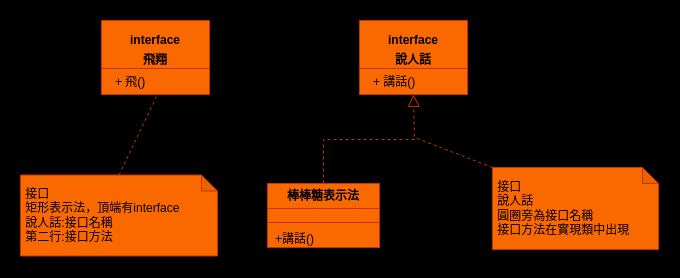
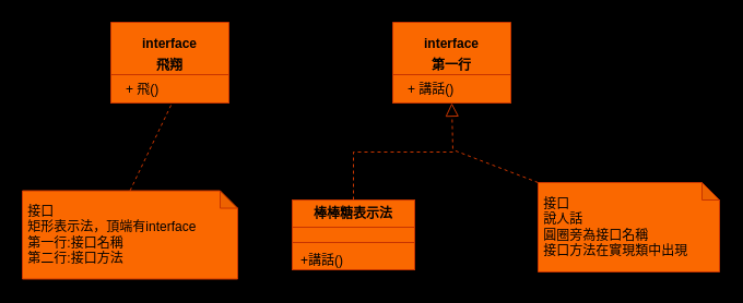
  <mxCell id="0" />
  <mxCell id="1" parent="0" />
  <mxCell id="2" style="edgeStyle=orthogonalEdgeStyle;rounded=0;orthogonalLoop=1;jettySize=auto;html=1;exitX=0.5;exitY=0;exitDx=0;exitDy=0;strokeColor=#C73500;dashed=1;endArrow=block;endFill=0;strokeWidth=1;endSize=10;entryX=0.5;entryY=1;entryDx=0;entryDy=0;fillColor=#fa6800;" parent="1" source="3" edge="1"><mxGeometry relative="1" as="geometry"><mxPoint x="413" y="94" as="targetPoint" /><Array as="points"><mxPoint x="323" y="139" /><mxPoint x="414" y="139" /></Array></mxGeometry></mxCell>
  <mxCell id="3" value="&lt;p style=&quot;margin:0px;margin-top:6px;text-align:center;&quot;&gt;&lt;b&gt;棒棒糖表示法&lt;/b&gt;&lt;/p&gt;&lt;p style=&quot;margin:0px;margin-left:8px;&quot;&gt;&lt;br&gt;&lt;/p&gt;&lt;p style=&quot;margin:0px;margin-left:8px;&quot;&gt;&lt;br&gt;&lt;/p&gt;&lt;p style=&quot;margin:0px;margin-left:8px;&quot;&gt;+講話()&lt;/p&gt;" style="align=left;overflow=fill;html=1;dropTarget=0;whiteSpace=wrap;strokeColor=#C73500;fontColor=#000000;fillColor=#fa6800;" parent="1" vertex="1"><mxGeometry x="267" y="183.02" width="112" height="64" as="geometry" /></mxCell>
  <mxCell id="4" value="" style="line;strokeWidth=1;align=left;verticalAlign=middle;spacingTop=-1;spacingLeft=3;spacingRight=3;rotatable=0;labelPosition=right;points=[];portConstraint=eastwest;fillColor=#fa6800;strokeColor=#C73500;fontColor=#000000;" parent="1" vertex="1"><mxGeometry x="267" y="204.02" width="112" height="7.93" as="geometry" /></mxCell>
  <mxCell id="5" value="" style="line;strokeWidth=1;align=left;verticalAlign=middle;spacingTop=-1;spacingLeft=3;spacingRight=3;rotatable=0;labelPosition=right;points=[];portConstraint=eastwest;fillColor=#fa6800;strokeColor=#C73500;fontColor=#000000;" parent="1" vertex="1"><mxGeometry x="267" y="218.02" width="112" height="7.93" as="geometry" /></mxCell>
  <mxCell id="6" style="rounded=0;orthogonalLoop=1;jettySize=auto;html=1;exitX=0;exitY=0;exitDx=0;exitDy=0;exitPerimeter=0;strokeColor=#C73500;endArrow=none;endFill=0;dashed=1;fillColor=#fa6800;" parent="1" source="7" edge="1"><mxGeometry relative="1" as="geometry"><mxPoint x="414" y="137" as="targetPoint" /></mxGeometry></mxCell>
  <mxCell id="7" value="&lt;div style=&quot;border-color: var(--border-color);&quot;&gt;&amp;nbsp;接口&lt;/div&gt;&lt;div style=&quot;border-color: var(--border-color);&quot;&gt;&lt;span style=&quot;border-color: var(--border-color); background-color: initial;&quot;&gt;&amp;nbsp;說人話&lt;/span&gt;&lt;/div&gt;&lt;div style=&quot;border-color: var(--border-color);&quot;&gt;&lt;span style=&quot;border-color: var(--border-color); background-color: initial;&quot;&gt;&amp;nbsp;圓圈旁為接口名稱&lt;/span&gt;&lt;/div&gt;&lt;div style=&quot;border-color: var(--border-color);&quot;&gt;&lt;span style=&quot;border-color: var(--border-color); background-color: initial;&quot;&gt;&amp;nbsp;接口方法在實現類中出現&lt;/span&gt;&lt;/div&gt;" style="shape=note;whiteSpace=wrap;html=1;backgroundOutline=1;darkOpacity=0.05;strokeColor=#C73500;fontColor=#000000;fillColor=#fa6800;size=16;align=left;" parent="1" vertex="1"><mxGeometry x="492" y="167" width="166" height="81.97" as="geometry" /></mxCell>
  <mxCell id="8" style="rounded=0;orthogonalLoop=1;jettySize=auto;html=1;exitX=0.5;exitY=0;exitDx=0;exitDy=0;exitPerimeter=0;entryX=0.5;entryY=1;entryDx=0;entryDy=0;dashed=1;endArrow=none;endFill=0;strokeColor=#C73500;fillColor=#fa6800;" parent="1" source="9" edge="1"><mxGeometry relative="1" as="geometry"><mxPoint x="157" y="94" as="targetPoint" /></mxGeometry></mxCell>
- <mxCell id="9" value="&lt;div style=&quot;border-color: var(--border-color);&quot;&gt;&amp;nbsp;接口&lt;/div&gt;&lt;div style=&quot;border-color: var(--border-color);&quot;&gt;&lt;span style=&quot;border-color: var(--border-color); background-color: initial;&quot;&gt;&amp;nbsp;矩形表示法，頂端有&lt;/span&gt;interface&lt;/div&gt;&lt;div style=&quot;border-color: var(--border-color);&quot;&gt;&amp;nbsp;說人話:接口名稱&lt;/div&gt;&lt;div style=&quot;border-color: var(--border-color);&quot;&gt;&amp;nbsp;第二行:接口方法&lt;/div&gt;" style="shape=note;whiteSpace=wrap;html=1;backgroundOutline=1;darkOpacity=0.05;strokeColor=#C73500;fontColor=#000000;fillColor=#fa6800;size=16;align=left;" parent="1" vertex="1"><mxGeometry x="20" y="174.52" width="197" height="81" as="geometry" /></mxCell>
- <mxCell id="10" value="&lt;p style=&quot;border-color: var(--border-color); margin: 6px 0px 0px;&quot;&gt;interface&lt;br style=&quot;border-color: var(--border-color);&quot;&gt;&lt;/p&gt;&lt;p style=&quot;border-color: var(--border-color); margin: 6px 0px 0px;&quot;&gt;&lt;b style=&quot;border-color: var(--border-color);&quot;&gt;說人話&lt;/b&gt;&lt;/p&gt;" style="swimlane;fontStyle=1;align=center;verticalAlign=top;childLayout=stackLayout;horizontal=1;startSize=48;horizontalStack=0;resizeParent=1;resizeParentMax=0;resizeLast=0;collapsible=1;marginBottom=0;whiteSpace=wrap;html=1;strokeColor=#C73500;fontColor=#000000;fillColor=#fa6800;" parent="1" vertex="1"><mxGeometry x="359" y="20" width="108" height="74" as="geometry" /></mxCell>
+ <mxCell id="9" value="&lt;div style=&quot;border-color: var(--border-color);&quot;&gt;&amp;nbsp;接口&lt;/div&gt;&lt;div style=&quot;border-color: var(--border-color);&quot;&gt;&lt;span style=&quot;border-color: var(--border-color); background-color: initial;&quot;&gt;&amp;nbsp;矩形表示法，頂端有&lt;/span&gt;interface&lt;/div&gt;&lt;div style=&quot;border-color: var(--border-color);&quot;&gt;&amp;nbsp;第一行:接口名稱&lt;/div&gt;&lt;div style=&quot;border-color: var(--border-color);&quot;&gt;&amp;nbsp;第二行:接口方法&lt;/div&gt;" style="shape=note;whiteSpace=wrap;html=1;backgroundOutline=1;darkOpacity=0.05;strokeColor=#C73500;fontColor=#000000;fillColor=#fa6800;size=16;align=left;" parent="1" vertex="1"><mxGeometry x="20" y="174.52" width="197" height="81" as="geometry" /></mxCell>
+ <mxCell id="10" value="&lt;p style=&quot;border-color: var(--border-color); margin: 6px 0px 0px;&quot;&gt;interface&lt;br style=&quot;border-color: var(--border-color);&quot;&gt;&lt;/p&gt;&lt;p style=&quot;border-color: var(--border-color); margin: 6px 0px 0px;&quot;&gt;&lt;b style=&quot;border-color: var(--border-color);&quot;&gt;第一行&lt;/b&gt;&lt;/p&gt;" style="swimlane;fontStyle=1;align=center;verticalAlign=top;childLayout=stackLayout;horizontal=1;startSize=48;horizontalStack=0;resizeParent=1;resizeParentMax=0;resizeLast=0;collapsible=1;marginBottom=0;whiteSpace=wrap;html=1;strokeColor=#C73500;fontColor=#000000;fillColor=#fa6800;" parent="1" vertex="1"><mxGeometry x="359" y="20" width="108" height="74" as="geometry" /></mxCell>
  <mxCell id="11" value="&lt;p style=&quot;border-color: var(--border-color); margin: 0px 0px 0px 8px;&quot;&gt;+ 講話()&lt;br style=&quot;border-color: var(--border-color);&quot;&gt;&lt;/p&gt;&lt;p style=&quot;border-color: var(--border-color); margin: 0px 0px 0px 8px;&quot;&gt;&lt;br style=&quot;border-color: var(--border-color);&quot;&gt;&lt;/p&gt;" style="text;strokeColor=#C73500;fillColor=#fa6800;align=left;verticalAlign=top;spacingLeft=4;spacingRight=4;overflow=hidden;rotatable=0;points=[[0,0.5],[1,0.5]];portConstraint=eastwest;whiteSpace=wrap;html=1;fontColor=#000000;" parent="10" vertex="1"><mxGeometry y="48" width="108" height="26" as="geometry" /></mxCell>
  <mxCell id="12" value="&lt;p style=&quot;border-color: var(--border-color); margin: 6px 0px 0px;&quot;&gt;interface&lt;br style=&quot;border-color: var(--border-color);&quot;&gt;&lt;/p&gt;&lt;p style=&quot;border-color: var(--border-color); margin: 6px 0px 0px;&quot;&gt;飛翔&lt;/p&gt;" style="swimlane;fontStyle=1;align=center;verticalAlign=top;childLayout=stackLayout;horizontal=1;startSize=48;horizontalStack=0;resizeParent=1;resizeParentMax=0;resizeLast=0;collapsible=1;marginBottom=0;whiteSpace=wrap;html=1;strokeColor=#C73500;fontColor=#000000;fillColor=#fa6800;" parent="1" vertex="1"><mxGeometry x="101" y="20" width="108" height="74" as="geometry" /></mxCell>
  <mxCell id="13" value="&lt;p style=&quot;border-color: var(--border-color); margin: 0px 0px 0px 8px;&quot;&gt;+ 飛()&lt;br style=&quot;border-color: var(--border-color);&quot;&gt;&lt;/p&gt;&lt;p style=&quot;border-color: var(--border-color); margin: 0px 0px 0px 8px;&quot;&gt;&lt;br style=&quot;border-color: var(--border-color);&quot;&gt;&lt;/p&gt;" style="text;strokeColor=#C73500;fillColor=#fa6800;align=left;verticalAlign=top;spacingLeft=4;spacingRight=4;overflow=hidden;rotatable=0;points=[[0,0.5],[1,0.5]];portConstraint=eastwest;whiteSpace=wrap;html=1;fontColor=#000000;" parent="12" vertex="1"><mxGeometry y="48" width="108" height="26" as="geometry" /></mxCell>
